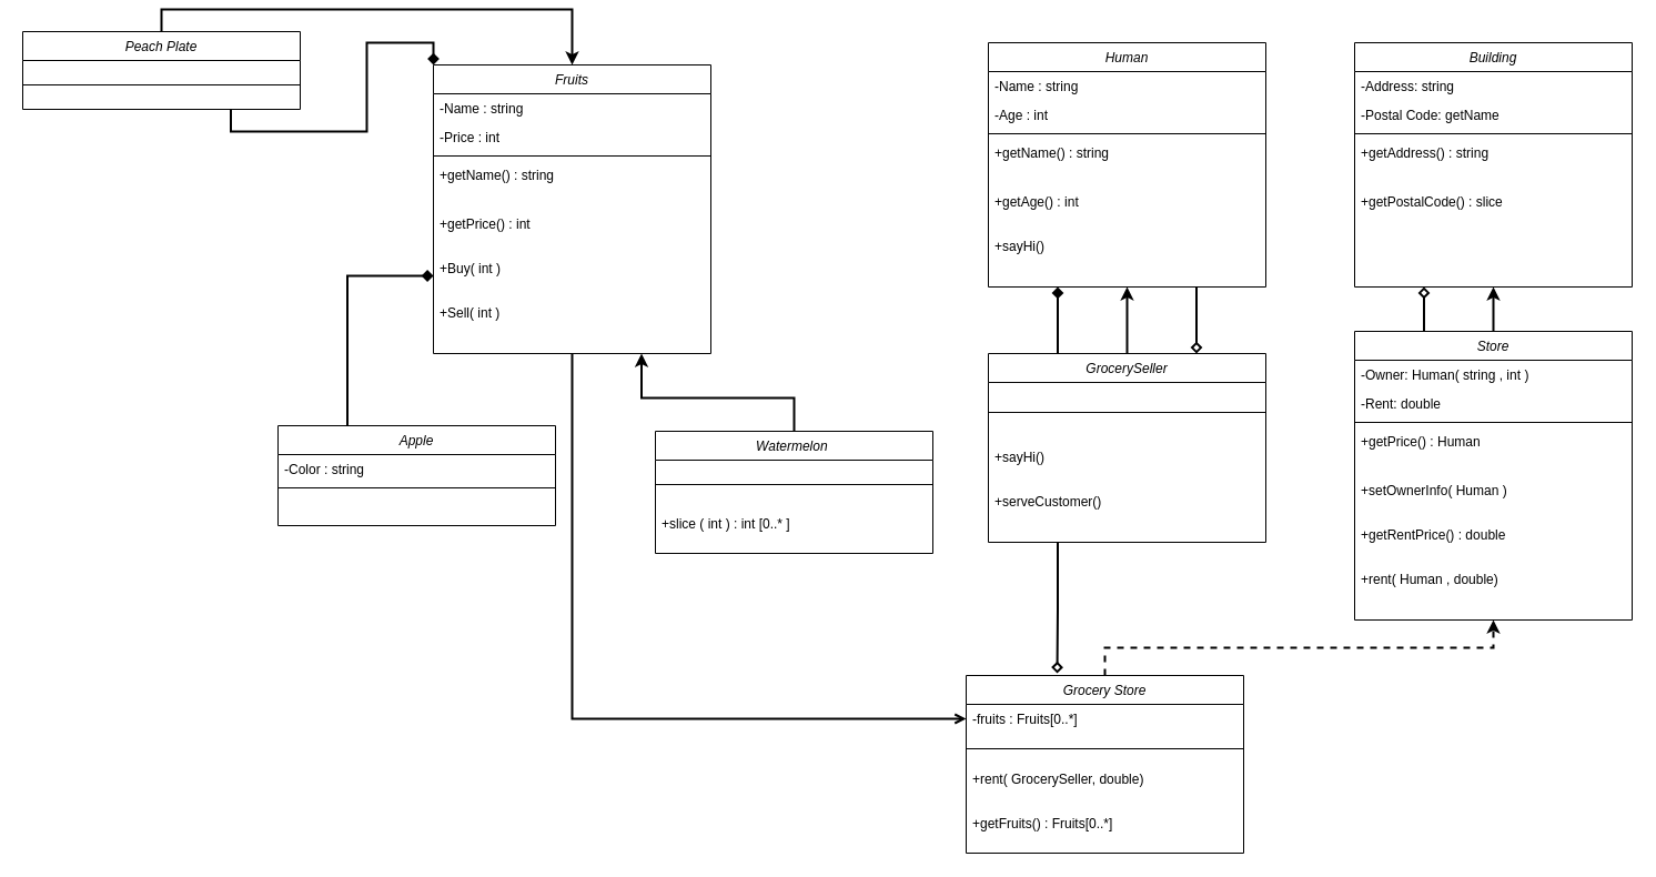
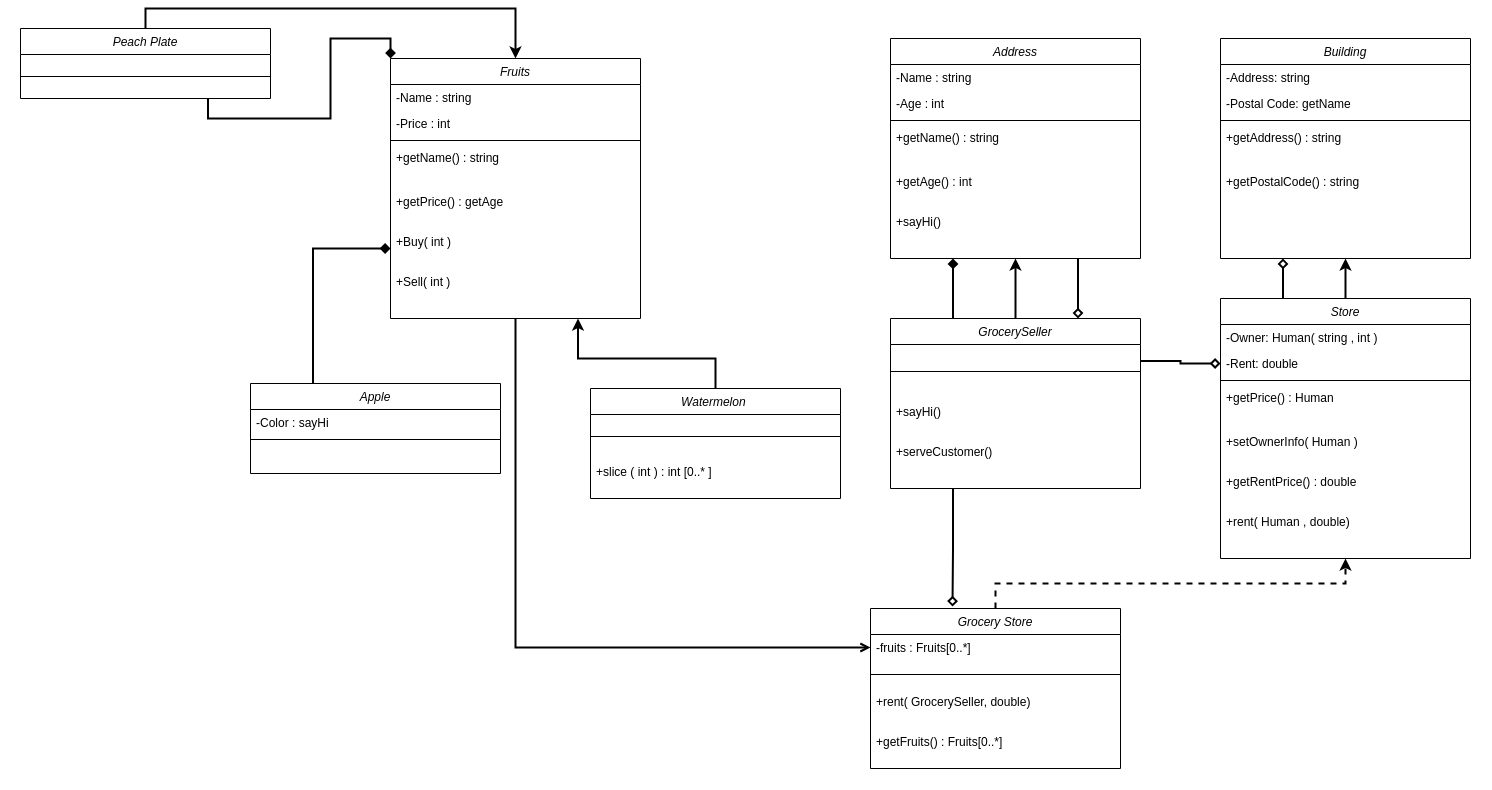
  <mxCell id="0" />
  <mxCell id="1" parent="0" />
  <mxCell id="2" style="edgeStyle=orthogonalEdgeStyle;rounded=0;orthogonalLoop=1;jettySize=auto;html=1;exitX=0.5;exitY=1;exitDx=0;exitDy=0;entryX=0;entryY=0.5;entryDx=0;entryDy=0;endArrow=open;endFill=0;strokeWidth=2;" parent="1" source="3" target="52" edge="1"><mxGeometry relative="1" as="geometry" /></mxCell>
  <mxCell id="3" value="Fruits" style="swimlane;fontStyle=2;align=center;verticalAlign=top;childLayout=stackLayout;horizontal=1;startSize=26;horizontalStack=0;resizeParent=1;resizeLast=0;collapsible=1;marginBottom=0;rounded=0;shadow=0;strokeWidth=1;" parent="1" vertex="1"><mxGeometry x="390" y="50" width="250" height="260" as="geometry"><mxRectangle x="230" y="140" width="160" height="26" as="alternateBounds" /></mxGeometry></mxCell>
  <mxCell id="4" value="-Name : string" style="text;align=left;verticalAlign=top;spacingLeft=4;spacingRight=4;overflow=hidden;rotatable=0;points=[[0,0.5],[1,0.5]];portConstraint=eastwest;" parent="3" vertex="1"><mxGeometry y="26" width="250" height="26" as="geometry" /></mxCell>
  <mxCell id="5" value="-Price : int" style="text;align=left;verticalAlign=top;spacingLeft=4;spacingRight=4;overflow=hidden;rotatable=0;points=[[0,0.5],[1,0.5]];portConstraint=eastwest;rounded=0;shadow=0;html=0;" parent="3" vertex="1"><mxGeometry y="52" width="250" height="26" as="geometry" /></mxCell>
  <mxCell id="6" value="" style="line;html=1;strokeWidth=1;align=left;verticalAlign=middle;spacingTop=-1;spacingLeft=3;spacingRight=3;rotatable=0;labelPosition=right;points=[];portConstraint=eastwest;" parent="3" vertex="1"><mxGeometry y="78" width="250" height="8" as="geometry" /></mxCell>
  <mxCell id="7" value="+getName() : string&#10;" style="text;align=left;verticalAlign=top;spacingLeft=4;spacingRight=4;overflow=hidden;rotatable=0;points=[[0,0.5],[1,0.5]];portConstraint=eastwest;shadow=0;" parent="3" vertex="1"><mxGeometry y="86" width="250" height="44" as="geometry" /></mxCell>
- <mxCell id="8" value="+getPrice() : int " style="text;align=left;verticalAlign=top;spacingLeft=4;spacingRight=4;overflow=hidden;rotatable=0;points=[[0,0.5],[1,0.5]];portConstraint=eastwest;shadow=0;" parent="3" vertex="1"><mxGeometry y="130" width="250" height="40" as="geometry" /></mxCell>
+ <mxCell id="8" value="+getPrice() : getAge " style="text;align=left;verticalAlign=top;spacingLeft=4;spacingRight=4;overflow=hidden;rotatable=0;points=[[0,0.5],[1,0.5]];portConstraint=eastwest;shadow=0;" parent="3" vertex="1"><mxGeometry y="130" width="250" height="40" as="geometry" /></mxCell>
  <mxCell id="9" value="+Buy( int )" style="text;align=left;verticalAlign=top;spacingLeft=4;spacingRight=4;overflow=hidden;rotatable=0;points=[[0,0.5],[1,0.5]];portConstraint=eastwest;shadow=0;" parent="3" vertex="1"><mxGeometry y="170" width="250" height="40" as="geometry" /></mxCell>
  <mxCell id="10" value="+Sell( int )" style="text;align=left;verticalAlign=top;spacingLeft=4;spacingRight=4;overflow=hidden;rotatable=0;points=[[0,0.5],[1,0.5]];portConstraint=eastwest;shadow=0;" parent="3" vertex="1"><mxGeometry y="210" width="250" height="40" as="geometry" /></mxCell>
  <mxCell id="11" style="edgeStyle=orthogonalEdgeStyle;rounded=0;orthogonalLoop=1;jettySize=auto;html=1;exitX=0.25;exitY=0;exitDx=0;exitDy=0;entryX=0;entryY=0.5;entryDx=0;entryDy=0;endArrow=diamond;endFill=1;strokeWidth=2;" parent="1" source="12" target="9" edge="1"><mxGeometry relative="1" as="geometry" /></mxCell>
  <mxCell id="12" value="Apple" style="swimlane;fontStyle=2;align=center;verticalAlign=top;childLayout=stackLayout;horizontal=1;startSize=26;horizontalStack=0;resizeParent=1;resizeLast=0;collapsible=1;marginBottom=0;rounded=0;shadow=0;strokeWidth=1;" parent="1" vertex="1"><mxGeometry x="250" y="375" width="250" height="90" as="geometry"><mxRectangle x="230" y="140" width="160" height="26" as="alternateBounds" /></mxGeometry></mxCell>
- <mxCell id="13" value="-Color : string" style="text;align=left;verticalAlign=top;spacingLeft=4;spacingRight=4;overflow=hidden;rotatable=0;points=[[0,0.5],[1,0.5]];portConstraint=eastwest;" parent="12" vertex="1"><mxGeometry y="26" width="250" height="26" as="geometry" /></mxCell>
+ <mxCell id="13" value="-Color : sayHi" style="text;align=left;verticalAlign=top;spacingLeft=4;spacingRight=4;overflow=hidden;rotatable=0;points=[[0,0.5],[1,0.5]];portConstraint=eastwest;" parent="12" vertex="1"><mxGeometry y="26" width="250" height="26" as="geometry" /></mxCell>
  <mxCell id="14" value="" style="line;html=1;strokeWidth=1;align=left;verticalAlign=middle;spacingTop=-1;spacingLeft=3;spacingRight=3;rotatable=0;labelPosition=right;points=[];portConstraint=eastwest;" parent="12" vertex="1"><mxGeometry y="52" width="250" height="8" as="geometry" /></mxCell>
  <mxCell id="15" style="edgeStyle=orthogonalEdgeStyle;rounded=0;orthogonalLoop=1;jettySize=auto;html=1;exitX=0.5;exitY=0;exitDx=0;exitDy=0;entryX=0.75;entryY=1;entryDx=0;entryDy=0;strokeWidth=2;" parent="1" source="16" target="3" edge="1"><mxGeometry relative="1" as="geometry"><mxPoint x="690" y="310" as="targetPoint" /><Array as="points"><mxPoint x="715" y="350" /><mxPoint x="578" y="350" /></Array></mxGeometry></mxCell>
  <mxCell id="16" value="Watermelon " style="swimlane;fontStyle=2;align=center;verticalAlign=top;childLayout=stackLayout;horizontal=1;startSize=26;horizontalStack=0;resizeParent=1;resizeLast=0;collapsible=1;marginBottom=0;rounded=0;shadow=0;strokeWidth=1;" parent="1" vertex="1"><mxGeometry x="590" y="380" width="250" height="110" as="geometry"><mxRectangle x="230" y="140" width="160" height="26" as="alternateBounds" /></mxGeometry></mxCell>
  <mxCell id="17" value="" style="line;html=1;strokeWidth=1;align=left;verticalAlign=middle;spacingTop=-1;spacingLeft=3;spacingRight=3;rotatable=0;labelPosition=right;points=[];portConstraint=eastwest;" parent="16" vertex="1"><mxGeometry y="26" width="250" height="44" as="geometry" /></mxCell>
  <mxCell id="18" value="+slice ( int ) : int [0..* ]&#10;" style="text;align=left;verticalAlign=top;spacingLeft=4;spacingRight=4;overflow=hidden;rotatable=0;points=[[0,0.5],[1,0.5]];portConstraint=eastwest;shadow=0;" parent="16" vertex="1"><mxGeometry y="70" width="250" height="30" as="geometry" /></mxCell>
  <mxCell id="19" style="edgeStyle=orthogonalEdgeStyle;rounded=0;orthogonalLoop=1;jettySize=auto;html=1;exitX=0.75;exitY=1;exitDx=0;exitDy=0;entryX=0.75;entryY=0;entryDx=0;entryDy=0;endArrow=diamond;endFill=0;strokeWidth=2;" parent="1" source="20" target="30" edge="1"><mxGeometry relative="1" as="geometry" /></mxCell>
- <mxCell id="20" value="Human" style="swimlane;fontStyle=2;align=center;verticalAlign=top;childLayout=stackLayout;horizontal=1;startSize=26;horizontalStack=0;resizeParent=1;resizeLast=0;collapsible=1;marginBottom=0;rounded=0;shadow=0;strokeWidth=1;" parent="1" vertex="1"><mxGeometry x="890" y="30" width="250" height="220" as="geometry"><mxRectangle x="230" y="140" width="160" height="26" as="alternateBounds" /></mxGeometry></mxCell>
+ <mxCell id="20" value="Address" style="swimlane;fontStyle=2;align=center;verticalAlign=top;childLayout=stackLayout;horizontal=1;startSize=26;horizontalStack=0;resizeParent=1;resizeLast=0;collapsible=1;marginBottom=0;rounded=0;shadow=0;strokeWidth=1;" parent="1" vertex="1"><mxGeometry x="890" y="30" width="250" height="220" as="geometry"><mxRectangle x="230" y="140" width="160" height="26" as="alternateBounds" /></mxGeometry></mxCell>
  <mxCell id="21" value="-Name : string" style="text;align=left;verticalAlign=top;spacingLeft=4;spacingRight=4;overflow=hidden;rotatable=0;points=[[0,0.5],[1,0.5]];portConstraint=eastwest;" parent="20" vertex="1"><mxGeometry y="26" width="250" height="26" as="geometry" /></mxCell>
  <mxCell id="22" value="-Age : int" style="text;align=left;verticalAlign=top;spacingLeft=4;spacingRight=4;overflow=hidden;rotatable=0;points=[[0,0.5],[1,0.5]];portConstraint=eastwest;rounded=0;shadow=0;html=0;" parent="20" vertex="1"><mxGeometry y="52" width="250" height="26" as="geometry" /></mxCell>
  <mxCell id="23" value="" style="line;html=1;strokeWidth=1;align=left;verticalAlign=middle;spacingTop=-1;spacingLeft=3;spacingRight=3;rotatable=0;labelPosition=right;points=[];portConstraint=eastwest;" parent="20" vertex="1"><mxGeometry y="78" width="250" height="8" as="geometry" /></mxCell>
  <mxCell id="24" value="+getName() : string&#10;" style="text;align=left;verticalAlign=top;spacingLeft=4;spacingRight=4;overflow=hidden;rotatable=0;points=[[0,0.5],[1,0.5]];portConstraint=eastwest;shadow=0;" parent="20" vertex="1"><mxGeometry y="86" width="250" height="44" as="geometry" /></mxCell>
  <mxCell id="25" value="+getAge() : int " style="text;align=left;verticalAlign=top;spacingLeft=4;spacingRight=4;overflow=hidden;rotatable=0;points=[[0,0.5],[1,0.5]];portConstraint=eastwest;shadow=0;" parent="20" vertex="1"><mxGeometry y="130" width="250" height="40" as="geometry" /></mxCell>
  <mxCell id="26" value="+sayHi() " style="text;align=left;verticalAlign=top;spacingLeft=4;spacingRight=4;overflow=hidden;rotatable=0;points=[[0,0.5],[1,0.5]];portConstraint=eastwest;shadow=0;" parent="20" vertex="1"><mxGeometry y="170" width="250" height="40" as="geometry" /></mxCell>
  <mxCell id="27" style="edgeStyle=orthogonalEdgeStyle;rounded=0;orthogonalLoop=1;jettySize=auto;html=1;exitX=0.5;exitY=0;exitDx=0;exitDy=0;entryX=0.5;entryY=1;entryDx=0;entryDy=0;strokeWidth=2;" parent="1" source="30" target="20" edge="1"><mxGeometry relative="1" as="geometry" /></mxCell>
  <mxCell id="28" style="edgeStyle=orthogonalEdgeStyle;rounded=0;orthogonalLoop=1;jettySize=auto;html=1;exitX=0.25;exitY=0;exitDx=0;exitDy=0;entryX=0.25;entryY=1;entryDx=0;entryDy=0;endArrow=diamond;endFill=1;strokeWidth=2;" parent="1" source="30" target="20" edge="1"><mxGeometry relative="1" as="geometry" /></mxCell>
+ <mxCell id="29" style="edgeStyle=orthogonalEdgeStyle;rounded=0;orthogonalLoop=1;jettySize=auto;html=1;exitX=1;exitY=0.25;exitDx=0;exitDy=0;entryX=0;entryY=0.5;entryDx=0;entryDy=0;endArrow=diamond;endFill=0;strokeWidth=2;" parent="1" source="30" target="44" edge="1"><mxGeometry relative="1" as="geometry" /></mxCell>
  <mxCell id="30" value="GrocerySeller" style="swimlane;fontStyle=2;align=center;verticalAlign=top;childLayout=stackLayout;horizontal=1;startSize=26;horizontalStack=0;resizeParent=1;resizeLast=0;collapsible=1;marginBottom=0;rounded=0;shadow=0;strokeWidth=1;" parent="1" vertex="1"><mxGeometry x="890" y="310" width="250" height="170" as="geometry"><mxRectangle x="230" y="140" width="160" height="26" as="alternateBounds" /></mxGeometry></mxCell>
  <mxCell id="31" value="" style="line;html=1;strokeWidth=1;align=left;verticalAlign=middle;spacingTop=-1;spacingLeft=3;spacingRight=3;rotatable=0;labelPosition=right;points=[];portConstraint=eastwest;" parent="30" vertex="1"><mxGeometry y="26" width="250" height="54" as="geometry" /></mxCell>
  <mxCell id="32" value="+sayHi() " style="text;align=left;verticalAlign=top;spacingLeft=4;spacingRight=4;overflow=hidden;rotatable=0;points=[[0,0.5],[1,0.5]];portConstraint=eastwest;shadow=0;" parent="30" vertex="1"><mxGeometry y="80" width="250" height="40" as="geometry" /></mxCell>
  <mxCell id="33" value="+serveCustomer() " style="text;align=left;verticalAlign=top;spacingLeft=4;spacingRight=4;overflow=hidden;rotatable=0;points=[[0,0.5],[1,0.5]];portConstraint=eastwest;shadow=0;" parent="30" vertex="1"><mxGeometry y="120" width="250" height="40" as="geometry" /></mxCell>
  <mxCell id="34" value="Building" style="swimlane;fontStyle=2;align=center;verticalAlign=top;childLayout=stackLayout;horizontal=1;startSize=26;horizontalStack=0;resizeParent=1;resizeLast=0;collapsible=1;marginBottom=0;rounded=0;shadow=0;strokeWidth=1;" parent="1" vertex="1"><mxGeometry x="1220" y="30" width="250" height="220" as="geometry"><mxRectangle x="230" y="140" width="160" height="26" as="alternateBounds" /></mxGeometry></mxCell>
  <mxCell id="35" value="-Address: string" style="text;align=left;verticalAlign=top;spacingLeft=4;spacingRight=4;overflow=hidden;rotatable=0;points=[[0,0.5],[1,0.5]];portConstraint=eastwest;" parent="34" vertex="1"><mxGeometry y="26" width="250" height="26" as="geometry" /></mxCell>
  <mxCell id="36" value="-Postal Code: getName" style="text;align=left;verticalAlign=top;spacingLeft=4;spacingRight=4;overflow=hidden;rotatable=0;points=[[0,0.5],[1,0.5]];portConstraint=eastwest;rounded=0;shadow=0;html=0;" parent="34" vertex="1"><mxGeometry y="52" width="250" height="26" as="geometry" /></mxCell>
  <mxCell id="37" value="" style="line;html=1;strokeWidth=1;align=left;verticalAlign=middle;spacingTop=-1;spacingLeft=3;spacingRight=3;rotatable=0;labelPosition=right;points=[];portConstraint=eastwest;" parent="34" vertex="1"><mxGeometry y="78" width="250" height="8" as="geometry" /></mxCell>
  <mxCell id="38" value="+getAddress() : string&#10;" style="text;align=left;verticalAlign=top;spacingLeft=4;spacingRight=4;overflow=hidden;rotatable=0;points=[[0,0.5],[1,0.5]];portConstraint=eastwest;shadow=0;" parent="34" vertex="1"><mxGeometry y="86" width="250" height="44" as="geometry" /></mxCell>
- <mxCell id="39" value="+getPostalCode() : slice" style="text;align=left;verticalAlign=top;spacingLeft=4;spacingRight=4;overflow=hidden;rotatable=0;points=[[0,0.5],[1,0.5]];portConstraint=eastwest;shadow=0;" parent="34" vertex="1"><mxGeometry y="130" width="250" height="40" as="geometry" /></mxCell>
+ <mxCell id="39" value="+getPostalCode() : string" style="text;align=left;verticalAlign=top;spacingLeft=4;spacingRight=4;overflow=hidden;rotatable=0;points=[[0,0.5],[1,0.5]];portConstraint=eastwest;shadow=0;" parent="34" vertex="1"><mxGeometry y="130" width="250" height="40" as="geometry" /></mxCell>
  <mxCell id="40" style="edgeStyle=orthogonalEdgeStyle;rounded=0;orthogonalLoop=1;jettySize=auto;html=1;exitX=0.5;exitY=0;exitDx=0;exitDy=0;entryX=0.5;entryY=1;entryDx=0;entryDy=0;strokeWidth=2;" parent="1" source="42" target="34" edge="1"><mxGeometry relative="1" as="geometry" /></mxCell>
  <mxCell id="41" style="edgeStyle=orthogonalEdgeStyle;rounded=0;orthogonalLoop=1;jettySize=auto;html=1;exitX=0.25;exitY=0;exitDx=0;exitDy=0;entryX=0.25;entryY=1;entryDx=0;entryDy=0;endArrow=diamond;endFill=0;strokeWidth=2;" parent="1" source="42" target="34" edge="1"><mxGeometry relative="1" as="geometry" /></mxCell>
  <mxCell id="42" value="Store" style="swimlane;fontStyle=2;align=center;verticalAlign=top;childLayout=stackLayout;horizontal=1;startSize=26;horizontalStack=0;resizeParent=1;resizeLast=0;collapsible=1;marginBottom=0;rounded=0;shadow=0;strokeWidth=1;" parent="1" vertex="1"><mxGeometry x="1220" y="290" width="250" height="260" as="geometry"><mxRectangle x="230" y="140" width="160" height="26" as="alternateBounds" /></mxGeometry></mxCell>
  <mxCell id="43" value="-Owner: Human( string , int )" style="text;align=left;verticalAlign=top;spacingLeft=4;spacingRight=4;overflow=hidden;rotatable=0;points=[[0,0.5],[1,0.5]];portConstraint=eastwest;" parent="42" vertex="1"><mxGeometry y="26" width="250" height="26" as="geometry" /></mxCell>
  <mxCell id="44" value="-Rent: double" style="text;align=left;verticalAlign=top;spacingLeft=4;spacingRight=4;overflow=hidden;rotatable=0;points=[[0,0.5],[1,0.5]];portConstraint=eastwest;rounded=0;shadow=0;html=0;" parent="42" vertex="1"><mxGeometry y="52" width="250" height="26" as="geometry" /></mxCell>
  <mxCell id="45" value="" style="line;html=1;strokeWidth=1;align=left;verticalAlign=middle;spacingTop=-1;spacingLeft=3;spacingRight=3;rotatable=0;labelPosition=right;points=[];portConstraint=eastwest;" parent="42" vertex="1"><mxGeometry y="78" width="250" height="8" as="geometry" /></mxCell>
  <mxCell id="46" value="+getPrice() : Human&#10;" style="text;align=left;verticalAlign=top;spacingLeft=4;spacingRight=4;overflow=hidden;rotatable=0;points=[[0,0.5],[1,0.5]];portConstraint=eastwest;shadow=0;" parent="42" vertex="1"><mxGeometry y="86" width="250" height="44" as="geometry" /></mxCell>
  <mxCell id="47" value="+setOwnerInfo( Human )" style="text;align=left;verticalAlign=top;spacingLeft=4;spacingRight=4;overflow=hidden;rotatable=0;points=[[0,0.5],[1,0.5]];portConstraint=eastwest;shadow=0;" parent="42" vertex="1"><mxGeometry y="130" width="250" height="40" as="geometry" /></mxCell>
  <mxCell id="48" value="+getRentPrice() : double" style="text;align=left;verticalAlign=top;spacingLeft=4;spacingRight=4;overflow=hidden;rotatable=0;points=[[0,0.5],[1,0.5]];portConstraint=eastwest;shadow=0;" parent="42" vertex="1"><mxGeometry y="170" width="250" height="40" as="geometry" /></mxCell>
  <mxCell id="49" value="+rent( Human , double)" style="text;align=left;verticalAlign=top;spacingLeft=4;spacingRight=4;overflow=hidden;rotatable=0;points=[[0,0.5],[1,0.5]];portConstraint=eastwest;shadow=0;" parent="42" vertex="1"><mxGeometry y="210" width="250" height="40" as="geometry" /></mxCell>
  <mxCell id="50" style="edgeStyle=orthogonalEdgeStyle;rounded=0;orthogonalLoop=1;jettySize=auto;html=1;exitX=0.5;exitY=0;exitDx=0;exitDy=0;entryX=0.5;entryY=1;entryDx=0;entryDy=0;strokeWidth=2;dashed=1;" parent="1" source="51" target="42" edge="1"><mxGeometry relative="1" as="geometry" /></mxCell>
  <mxCell id="51" value="Grocery Store" style="swimlane;fontStyle=2;align=center;verticalAlign=top;childLayout=stackLayout;horizontal=1;startSize=26;horizontalStack=0;resizeParent=1;resizeLast=0;collapsible=1;marginBottom=0;rounded=0;shadow=0;strokeWidth=1;" parent="1" vertex="1"><mxGeometry x="870" y="600" width="250" height="160" as="geometry"><mxRectangle x="230" y="140" width="160" height="26" as="alternateBounds" /></mxGeometry></mxCell>
  <mxCell id="52" value="-fruits : Fruits[0..*]" style="text;align=left;verticalAlign=top;spacingLeft=4;spacingRight=4;overflow=hidden;rotatable=0;points=[[0,0.5],[1,0.5]];portConstraint=eastwest;" parent="51" vertex="1"><mxGeometry y="26" width="250" height="26" as="geometry" /></mxCell>
  <mxCell id="53" value="" style="line;html=1;strokeWidth=1;align=left;verticalAlign=middle;spacingTop=-1;spacingLeft=3;spacingRight=3;rotatable=0;labelPosition=right;points=[];portConstraint=eastwest;" parent="51" vertex="1"><mxGeometry y="52" width="250" height="28" as="geometry" /></mxCell>
  <mxCell id="54" value="+rent( GrocerySeller, double)" style="text;align=left;verticalAlign=top;spacingLeft=4;spacingRight=4;overflow=hidden;rotatable=0;points=[[0,0.5],[1,0.5]];portConstraint=eastwest;shadow=0;" parent="51" vertex="1"><mxGeometry y="80" width="250" height="40" as="geometry" /></mxCell>
  <mxCell id="55" value="+getFruits() : Fruits[0..*]" style="text;align=left;verticalAlign=top;spacingLeft=4;spacingRight=4;overflow=hidden;rotatable=0;points=[[0,0.5],[1,0.5]];portConstraint=eastwest;shadow=0;" parent="51" vertex="1"><mxGeometry y="120" width="250" height="40" as="geometry" /></mxCell>
  <mxCell id="56" style="edgeStyle=orthogonalEdgeStyle;rounded=0;orthogonalLoop=1;jettySize=auto;html=1;exitX=0.25;exitY=1;exitDx=0;exitDy=0;entryX=0.328;entryY=-0.012;entryDx=0;entryDy=0;entryPerimeter=0;endArrow=diamond;endFill=0;strokeWidth=2;" parent="1" source="30" target="51" edge="1"><mxGeometry relative="1" as="geometry" /></mxCell>
  <mxCell id="57" style="edgeStyle=orthogonalEdgeStyle;rounded=0;orthogonalLoop=1;jettySize=auto;html=1;exitX=0.5;exitY=0;exitDx=0;exitDy=0;entryX=0.5;entryY=0;entryDx=0;entryDy=0;strokeWidth=2;" edge="1" parent="1" source="59" target="3"><mxGeometry relative="1" as="geometry"><mxPoint x="530" y="530" as="targetPoint" /></mxGeometry></mxCell>
  <mxCell id="58" style="edgeStyle=orthogonalEdgeStyle;rounded=0;orthogonalLoop=1;jettySize=auto;html=1;exitX=0.75;exitY=1;exitDx=0;exitDy=0;entryX=0;entryY=0;entryDx=0;entryDy=0;endArrow=diamond;endFill=1;strokeWidth=2;" edge="1" parent="1" source="59" target="3"><mxGeometry relative="1" as="geometry" /></mxCell>
  <mxCell id="59" value="Peach Plate" style="swimlane;fontStyle=2;align=center;verticalAlign=top;childLayout=stackLayout;horizontal=1;startSize=26;horizontalStack=0;resizeParent=1;resizeLast=0;collapsible=1;marginBottom=0;rounded=0;shadow=0;strokeWidth=1;" vertex="1" parent="1"><mxGeometry x="20" y="20" width="250" height="70" as="geometry"><mxRectangle x="230" y="140" width="160" height="26" as="alternateBounds" /></mxGeometry></mxCell>
  <mxCell id="60" value="" style="line;html=1;strokeWidth=1;align=left;verticalAlign=middle;spacingTop=-1;spacingLeft=3;spacingRight=3;rotatable=0;labelPosition=right;points=[];portConstraint=eastwest;" vertex="1" parent="59"><mxGeometry y="26" width="250" height="44" as="geometry" /></mxCell>
